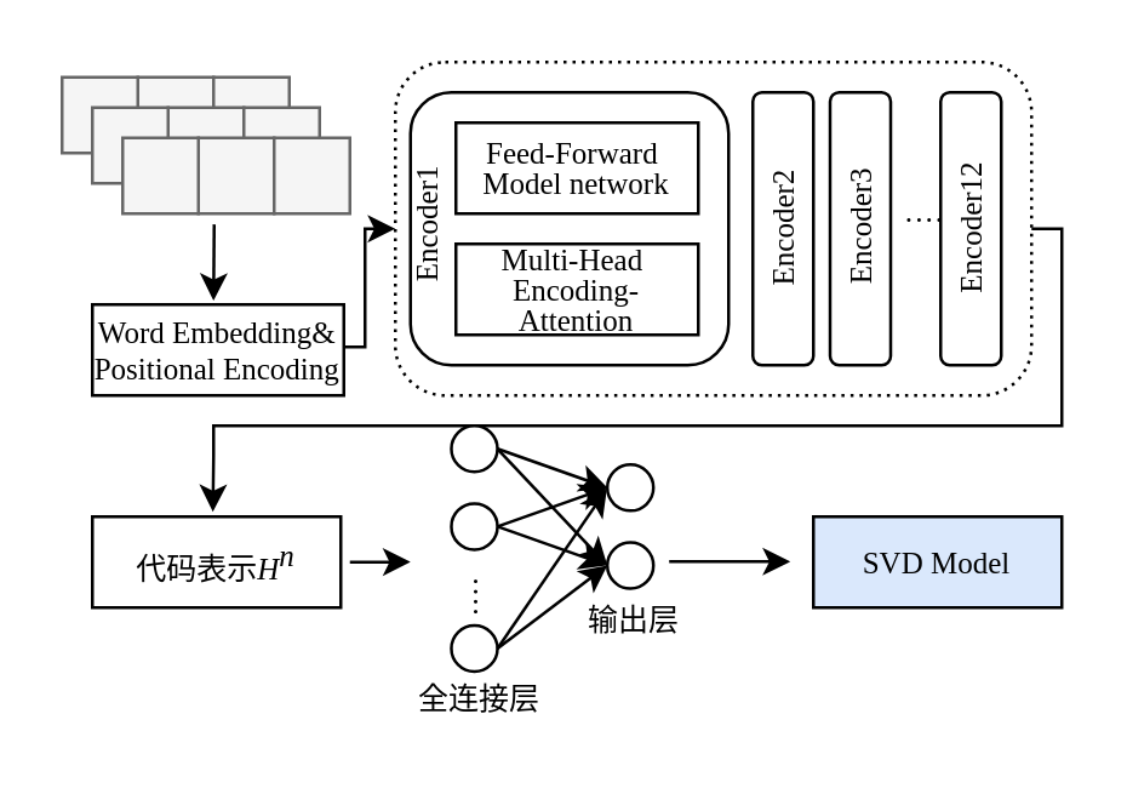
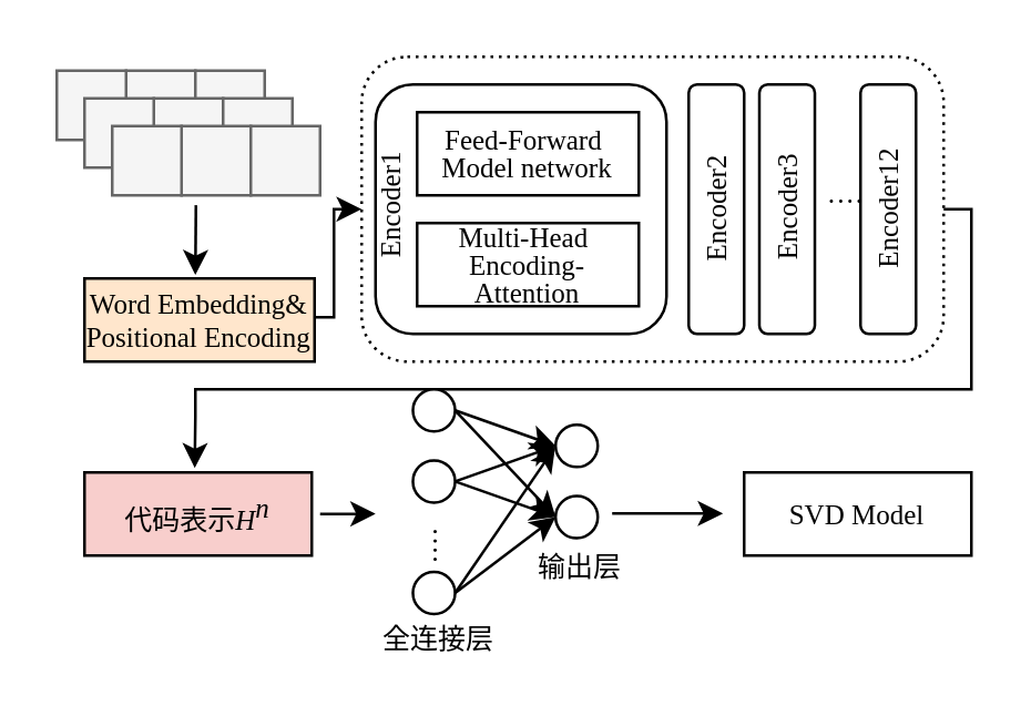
  <mxCell id="0" />
  <mxCell id="1" parent="0" />
  <mxCell id="2" value="" style="edgeStyle=orthogonalEdgeStyle;rounded=0;orthogonalLoop=1;jettySize=auto;html=1;entryX=0;entryY=0.5;entryDx=0;entryDy=0;fontFamily=Times New Roman;fontSize=10;" parent="1" source="3" target="4" edge="1"><mxGeometry relative="1" as="geometry"><mxPoint x="120" y="85" as="targetPoint" /><Array as="points"><mxPoint x="120" y="114" /><mxPoint x="120" y="75" /></Array></mxGeometry></mxCell>
- <mxCell id="3" value="&lt;font style=&quot;font-size: 10px;&quot;&gt;Word Embedding&amp;amp;&lt;/font&gt;&lt;div style=&quot;font-size: 10px;&quot;&gt;&lt;font style=&quot;font-size: 10px;&quot;&gt;&lt;font style=&quot;font-size: 10px;&quot;&gt;Positional Encoding&lt;/font&gt;&lt;br style=&quot;font-size: 10px;&quot;&gt;&lt;/font&gt;&lt;/div&gt;" style="rounded=0;whiteSpace=wrap;html=1;fontFamily=Times New Roman;fontSize=10;" parent="1" vertex="1"><mxGeometry x="30" y="100" width="83" height="30" as="geometry" /></mxCell>
+ <mxCell id="3" value="&lt;font style=&quot;font-size: 10px;&quot;&gt;Word Embedding&amp;amp;&lt;/font&gt;&lt;div style=&quot;font-size: 10px;&quot;&gt;&lt;font style=&quot;font-size: 10px;&quot;&gt;&lt;font style=&quot;font-size: 10px;&quot;&gt;Positional Encoding&lt;/font&gt;&lt;br style=&quot;font-size: 10px;&quot;&gt;&lt;/font&gt;&lt;/div&gt;" style="rounded=0;whiteSpace=wrap;html=1;fontFamily=Times New Roman;fontSize=10;fillColor=#ffe6cc;" parent="1" vertex="1"><mxGeometry x="30" y="100" width="83" height="30" as="geometry" /></mxCell>
  <mxCell id="4" value="" style="rounded=1;whiteSpace=wrap;html=1;fillColor=none;dashed=1;dashPattern=1 2;fontFamily=Times New Roman;fontSize=10;" parent="1" vertex="1"><mxGeometry x="130" y="20" width="210" height="110" as="geometry" /></mxCell>
  <mxCell id="5" value="&lt;div style=&quot;font-size: 10px;&quot;&gt;&lt;br style=&quot;font-size: 10px;&quot;&gt;&lt;/div&gt;" style="rounded=1;whiteSpace=wrap;html=1;fillColor=none;align=left;horizontal=0;labelPosition=center;verticalLabelPosition=middle;verticalAlign=middle;textDirection=ltr;fontFamily=Times New Roman;fontSize=10;" parent="1" vertex="1"><mxGeometry x="135" y="30" width="105" height="90" as="geometry" /></mxCell>
  <mxCell id="6" value="&lt;div style=&quot;line-height: 100%; font-size: 10px;&quot;&gt;&lt;font style=&quot;font-size: 10px;&quot;&gt;Feed-Forward&amp;nbsp;&lt;/font&gt;&lt;/div&gt;&lt;div style=&quot;line-height: 100%; font-size: 10px;&quot;&gt;&lt;span style=&quot;background-color: initial; font-size: 10px;&quot;&gt;Model network&lt;/span&gt;&lt;/div&gt;" style="rounded=0;whiteSpace=wrap;html=1;fontFamily=Times New Roman;fontSize=10;" parent="1" vertex="1"><mxGeometry x="150" y="40" width="80" height="30" as="geometry" /></mxCell>
  <mxCell id="7" value="&lt;div style=&quot;line-height: 100%; font-size: 10px;&quot;&gt;&lt;font style=&quot;font-size: 10px;&quot;&gt;&lt;font style=&quot;font-size: 10px;&quot;&gt;Multi-Head&amp;nbsp;&lt;/font&gt;&lt;/font&gt;&lt;/div&gt;&lt;div style=&quot;line-height: 100%; font-size: 10px;&quot;&gt;&lt;font style=&quot;font-size: 10px;&quot;&gt;&lt;span style=&quot;background-color: initial; font-size: 10px;&quot;&gt;Encoding-Attention&lt;/span&gt;&lt;/font&gt;&lt;/div&gt;" style="rounded=0;whiteSpace=wrap;html=1;fontFamily=Times New Roman;fontSize=10;" parent="1" vertex="1"><mxGeometry x="150" y="80" width="80" height="30" as="geometry" /></mxCell>
  <mxCell id="8" value="&lt;div style=&quot;font-size: 10px;&quot;&gt;&lt;span style=&quot;background-color: initial; font-size: 10px;&quot;&gt;Encoder2&lt;/span&gt;&lt;/div&gt;" style="rounded=1;whiteSpace=wrap;html=1;fillColor=none;horizontal=0;align=center;fontFamily=Times New Roman;fontSize=10;" parent="1" vertex="1"><mxGeometry x="248" y="30" width="20" height="90" as="geometry" /></mxCell>
  <mxCell id="9" value="&lt;span style=&quot;font-size: 10px;&quot;&gt;Encoder3&lt;/span&gt;" style="rounded=1;whiteSpace=wrap;html=1;fillColor=none;horizontal=0;fontFamily=Times New Roman;fontSize=10;" parent="1" vertex="1"><mxGeometry x="273.5" y="30" width="20" height="90" as="geometry" /></mxCell>
  <mxCell id="10" value="&lt;span style=&quot;font-size: 10px;&quot;&gt;Encoder12&lt;/span&gt;" style="rounded=1;whiteSpace=wrap;html=1;fillColor=none;horizontal=0;fontFamily=Times New Roman;fontSize=10;" parent="1" vertex="1"><mxGeometry x="310" y="30" width="20" height="90" as="geometry" /></mxCell>
  <mxCell id="11" value="&lt;span style=&quot;text-align: left; font-size: 10px;&quot;&gt;Encoder1&lt;/span&gt;" style="text;html=1;align=center;verticalAlign=middle;whiteSpace=wrap;rounded=0;horizontal=0;fontFamily=Times New Roman;fontSize=10;" parent="1" vertex="1"><mxGeometry x="130" y="48.75" width="20" height="50" as="geometry" /></mxCell>
  <mxCell id="12" value="····" style="text;html=1;align=center;verticalAlign=middle;whiteSpace=wrap;rounded=0;fontFamily=Times New Roman;fontSize=10;" parent="1" vertex="1"><mxGeometry x="300" y="60" width="10" height="23.75" as="geometry" /></mxCell>
- <mxCell id="13" value="&lt;div style=&quot;font-size: 10px;&quot;&gt;&lt;font style=&quot;font-size: 10px;&quot;&gt;&lt;font face=&quot;宋体&quot; style=&quot;font-size: 10px;&quot;&gt;代码表示&lt;/font&gt;&lt;i style=&quot;font-size: 10px;&quot;&gt;H&lt;/i&gt;&lt;sup style=&quot;font-style: italic; font-size: 10px;&quot;&gt;n&lt;/sup&gt;&lt;br style=&quot;font-size: 10px;&quot;&gt;&lt;/font&gt;&lt;/div&gt;" style="rounded=0;whiteSpace=wrap;html=1;fontFamily=Times New Roman;fontSize=10;" parent="1" vertex="1"><mxGeometry x="30" y="170" width="82" height="30" as="geometry" /></mxCell>
+ <mxCell id="13" value="&lt;div style=&quot;font-size: 10px;&quot;&gt;&lt;font style=&quot;font-size: 10px;&quot;&gt;&lt;font face=&quot;宋体&quot; style=&quot;font-size: 10px;&quot;&gt;代码表示&lt;/font&gt;&lt;i style=&quot;font-size: 10px;&quot;&gt;H&lt;/i&gt;&lt;sup style=&quot;font-style: italic; font-size: 10px;&quot;&gt;n&lt;/sup&gt;&lt;br style=&quot;font-size: 10px;&quot;&gt;&lt;/font&gt;&lt;/div&gt;" style="rounded=0;whiteSpace=wrap;html=1;fontFamily=Times New Roman;fontSize=10;fillColor=#f8cecc;" parent="1" vertex="1"><mxGeometry x="30" y="170" width="82" height="30" as="geometry" /></mxCell>
  <mxCell id="14" value="" style="endArrow=classic;html=1;rounded=0;fontFamily=Times New Roman;entryX=0.485;entryY=-0.052;entryDx=0;entryDy=0;exitX=1;exitY=0.5;exitDx=0;exitDy=0;fontSize=10;entryPerimeter=0;" parent="1" source="4" target="13" edge="1"><mxGeometry width="50" height="50" relative="1" as="geometry"><mxPoint x="370" y="80" as="sourcePoint" /><mxPoint x="45" y="150.84" as="targetPoint" /><Array as="points"><mxPoint x="350" y="75" /><mxPoint x="350" y="110" /><mxPoint x="350" y="140" /><mxPoint x="70" y="140" /><mxPoint x="70" y="150" /></Array></mxGeometry></mxCell>
  <mxCell id="15" value="" style="group;fontFamily=Times New Roman;fontSize=10;" parent="1" vertex="1" connectable="0"><mxGeometry x="144" y="140" width="104" height="100" as="geometry" /></mxCell>
  <mxCell id="16" value="" style="ellipse;whiteSpace=wrap;html=1;aspect=fixed;fontFamily=Times New Roman;fontSize=10;" parent="15" vertex="1"><mxGeometry x="4.498" width="15.214" height="15.214" as="geometry" /></mxCell>
  <mxCell id="17" value="" style="ellipse;whiteSpace=wrap;html=1;aspect=fixed;fontFamily=Times New Roman;fontSize=10;" parent="15" vertex="1"><mxGeometry x="4.498" y="25.653" width="15.214" height="15.214" as="geometry" /></mxCell>
  <mxCell id="18" value="" style="ellipse;whiteSpace=wrap;html=1;aspect=fixed;fontFamily=Times New Roman;fontSize=10;" parent="15" vertex="1"><mxGeometry x="4.498" y="65.899" width="15.214" height="15.214" as="geometry" /></mxCell>
  <mxCell id="19" value="" style="ellipse;whiteSpace=wrap;html=1;aspect=fixed;fontFamily=Times New Roman;fontSize=10;" parent="15" vertex="1"><mxGeometry x="55.97" y="12.827" width="15.214" height="15.214" as="geometry" /></mxCell>
  <mxCell id="20" value="" style="ellipse;whiteSpace=wrap;html=1;aspect=fixed;fontFamily=Times New Roman;fontSize=10;" parent="15" vertex="1"><mxGeometry x="55.97" y="38.48" width="15.214" height="15.214" as="geometry" /></mxCell>
  <mxCell id="21" value="" style="endArrow=classic;html=1;rounded=0;exitX=1;exitY=0.5;exitDx=0;exitDy=0;entryX=0;entryY=0.5;entryDx=0;entryDy=0;fontFamily=Times New Roman;fontSize=10;" parent="15" source="16" target="19" edge="1"><mxGeometry width="50" height="50" relative="1" as="geometry"><mxPoint x="38.813" y="10.261" as="sourcePoint" /><mxPoint x="55.97" y="17.957" as="targetPoint" /></mxGeometry></mxCell>
  <mxCell id="22" value="" style="endArrow=classic;html=1;rounded=0;entryX=0;entryY=0.5;entryDx=0;entryDy=0;exitX=1;exitY=0.5;exitDx=0;exitDy=0;fontFamily=Times New Roman;fontSize=10;" parent="15" source="16" target="20" edge="1"><mxGeometry width="50" height="50" relative="1" as="geometry"><mxPoint x="43.102" y="33.349" as="sourcePoint" /><mxPoint x="60.26" y="43.611" as="targetPoint" /></mxGeometry></mxCell>
  <mxCell id="23" value="" style="endArrow=classic;html=1;rounded=0;exitX=1;exitY=0.5;exitDx=0;exitDy=0;entryX=0;entryY=0.5;entryDx=0;entryDy=0;fontFamily=Times New Roman;fontSize=10;" parent="15" source="17" target="19" edge="1"><mxGeometry width="50" height="50" relative="1" as="geometry"><mxPoint x="47.392" y="35.915" as="sourcePoint" /><mxPoint x="64.549" y="46.176" as="targetPoint" /></mxGeometry></mxCell>
  <mxCell id="24" value="" style="endArrow=classic;html=1;rounded=0;entryX=0;entryY=0.5;entryDx=0;entryDy=0;exitX=1;exitY=0.5;exitDx=0;exitDy=0;fontFamily=Times New Roman;fontSize=10;" parent="15" source="17" target="20" edge="1"><mxGeometry width="50" height="50" relative="1" as="geometry"><mxPoint x="38.813" y="35.915" as="sourcePoint" /><mxPoint x="68.838" y="48.741" as="targetPoint" /></mxGeometry></mxCell>
  <mxCell id="25" value="" style="endArrow=classic;html=1;rounded=0;exitX=1;exitY=0.5;exitDx=0;exitDy=0;entryX=-0.009;entryY=0.523;entryDx=0;entryDy=0;entryPerimeter=0;fontFamily=Times New Roman;fontSize=10;" parent="15" source="18" target="19" edge="1"><mxGeometry width="50" height="50" relative="1" as="geometry"><mxPoint x="55.97" y="41.045" as="sourcePoint" /><mxPoint x="55.97" y="23.088" as="targetPoint" /></mxGeometry></mxCell>
  <mxCell id="26" value="" style="endArrow=classic;html=1;rounded=0;exitX=1;exitY=0.5;exitDx=0;exitDy=0;entryX=0;entryY=0.5;entryDx=0;entryDy=0;fontFamily=Times New Roman;fontSize=10;" parent="15" source="18" target="20" edge="1"><mxGeometry width="50" height="50" relative="1" as="geometry"><mxPoint x="60.26" y="43.611" as="sourcePoint" /><mxPoint x="77.417" y="53.872" as="targetPoint" /></mxGeometry></mxCell>
  <mxCell id="27" value="&lt;font style=&quot;font-size: 10px;&quot;&gt;····&lt;/font&gt;" style="text;html=1;align=center;verticalAlign=middle;whiteSpace=wrap;rounded=0;horizontal=0;fontFamily=Times New Roman;fontSize=10;" parent="15" vertex="1"><mxGeometry x="-1.929" y="47.62" width="28.076" height="18.278" as="geometry" /></mxCell>
  <mxCell id="28" value="&lt;font face=&quot;宋体&quot; style=&quot;font-size: 10px;&quot;&gt;全连接层&lt;/font&gt;" style="text;html=1;align=center;verticalAlign=middle;whiteSpace=wrap;rounded=0;fontFamily=Times New Roman;fontSize=10;" parent="15" vertex="1"><mxGeometry x="-11.046" y="80" width="50.169" height="20" as="geometry" /></mxCell>
  <mxCell id="29" value="&lt;font face=&quot;宋体&quot; style=&quot;font-size: 10px;&quot;&gt;输出层&lt;/font&gt;" style="text;html=1;align=center;verticalAlign=middle;whiteSpace=wrap;rounded=0;fontFamily=Times New Roman;fontSize=10;" parent="15" vertex="1"><mxGeometry x="40.428" y="53.693" width="50.169" height="20" as="geometry" /></mxCell>
  <mxCell id="30" value="" style="endArrow=classic;html=1;rounded=0;fontFamily=Times New Roman;fontSize=10;" parent="1" edge="1"><mxGeometry width="50" height="50" relative="1" as="geometry"><mxPoint x="220.38" y="184.83" as="sourcePoint" /><mxPoint x="260.38" y="184.83" as="targetPoint" /><Array as="points"><mxPoint x="240.38" y="184.83" /></Array></mxGeometry></mxCell>
  <mxCell id="31" value="" style="endArrow=classic;html=1;rounded=0;entryX=0.5;entryY=0;entryDx=0;entryDy=0;fontFamily=Times New Roman;fontSize=10;exitX=0.108;exitY=1.142;exitDx=0;exitDy=0;exitPerimeter=0;" parent="1" edge="1"><mxGeometry width="50" height="50" relative="1" as="geometry"><mxPoint x="70.2" y="73.55" as="sourcePoint" /><mxPoint x="70" y="98.75" as="targetPoint" /></mxGeometry></mxCell>
  <mxCell id="32" value="" style="whiteSpace=wrap;html=1;rounded=0;fillColor=#f5f5f5;fontColor=#333333;strokeColor=#666666;fontFamily=Times New Roman;fontSize=10;" vertex="1" parent="1"><mxGeometry x="45" y="25" width="25" height="25" as="geometry" /></mxCell>
  <mxCell id="33" value="" style="whiteSpace=wrap;html=1;rounded=0;fillColor=#f5f5f5;fontColor=#333333;strokeColor=#666666;fontFamily=Times New Roman;fontSize=10;" vertex="1" parent="1"><mxGeometry x="70" y="25" width="25" height="25" as="geometry" /></mxCell>
  <mxCell id="34" value="" style="whiteSpace=wrap;html=1;rounded=0;fillColor=#f5f5f5;fontColor=#333333;strokeColor=#666666;fontFamily=Times New Roman;fontSize=10;" vertex="1" parent="1"><mxGeometry x="20" y="25" width="25" height="25" as="geometry" /></mxCell>
  <mxCell id="35" value="" style="whiteSpace=wrap;html=1;rounded=0;fillColor=#f5f5f5;fontColor=#333333;strokeColor=#666666;fontFamily=Times New Roman;fontSize=10;" vertex="1" parent="1"><mxGeometry x="55" y="35" width="25" height="25" as="geometry" /></mxCell>
  <mxCell id="36" value="" style="whiteSpace=wrap;html=1;rounded=0;fillColor=#f5f5f5;fontColor=#333333;strokeColor=#666666;fontFamily=Times New Roman;fontSize=10;" vertex="1" parent="1"><mxGeometry x="80" y="35" width="25" height="25" as="geometry" /></mxCell>
  <mxCell id="37" value="" style="whiteSpace=wrap;html=1;rounded=0;fillColor=#f5f5f5;fontColor=#333333;strokeColor=#666666;fontFamily=Times New Roman;fontSize=10;" vertex="1" parent="1"><mxGeometry x="30" y="35" width="25" height="25" as="geometry" /></mxCell>
  <mxCell id="38" value="" style="whiteSpace=wrap;html=1;rounded=0;fillColor=#f5f5f5;fontColor=#333333;strokeColor=#666666;fontFamily=Times New Roman;fontSize=10;" vertex="1" parent="1"><mxGeometry x="65" y="45" width="25" height="25" as="geometry" /></mxCell>
  <mxCell id="39" value="" style="whiteSpace=wrap;html=1;rounded=0;fillColor=#f5f5f5;fontColor=#333333;strokeColor=#666666;fontFamily=Times New Roman;fontSize=10;" vertex="1" parent="1"><mxGeometry x="90" y="45" width="25" height="25" as="geometry" /></mxCell>
  <mxCell id="40" value="" style="whiteSpace=wrap;html=1;rounded=0;fillColor=#f5f5f5;fontColor=#333333;strokeColor=#666666;fontFamily=Times New Roman;fontSize=10;" vertex="1" parent="1"><mxGeometry x="40" y="45" width="25" height="25" as="geometry" /></mxCell>
- <mxCell id="41" value="&lt;div style=&quot;font-size: 10px;&quot;&gt;&lt;font style=&quot;font-size: 10px;&quot;&gt;SVD Model&lt;br style=&quot;font-size: 10px;&quot;&gt;&lt;/font&gt;&lt;/div&gt;" style="rounded=0;whiteSpace=wrap;html=1;fontFamily=Times New Roman;fontSize=10;fillColor=#dae8fc;" vertex="1" parent="1"><mxGeometry x="268" y="170" width="82" height="30" as="geometry" /></mxCell>
+ <mxCell id="41" value="&lt;div style=&quot;font-size: 10px;&quot;&gt;&lt;font style=&quot;font-size: 10px;&quot;&gt;SVD Model&lt;br style=&quot;font-size: 10px;&quot;&gt;&lt;/font&gt;&lt;/div&gt;" style="rounded=0;whiteSpace=wrap;html=1;fontFamily=Times New Roman;fontSize=10;" vertex="1" parent="1"><mxGeometry x="268" y="170" width="82" height="30" as="geometry" /></mxCell>
  <mxCell id="42" value="" style="endArrow=classic;html=1;rounded=0;fontFamily=Times New Roman;fontSize=10;" edge="1" parent="1"><mxGeometry width="50" height="50" relative="1" as="geometry"><mxPoint x="115" y="185" as="sourcePoint" /><mxPoint x="135" y="184.92" as="targetPoint" /><Array as="points"><mxPoint x="115" y="184.92" /></Array></mxGeometry></mxCell>
